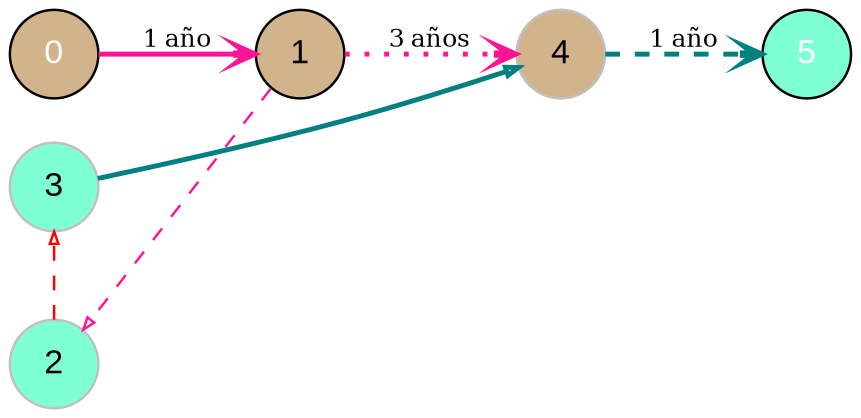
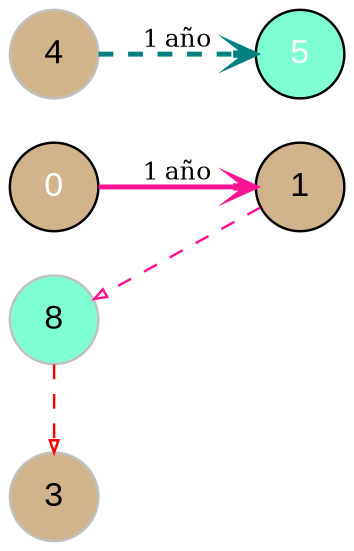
  digraph {
    rankdir=LR
    node [fillcolor=tan fontname=Arial shape=circle style=filled]
    edge [arrowhead=vee arrowsize=0.8 color=deeppink style=dashed]
    0 [fontcolor=white]
    1
-   2 [color=gray fillcolor=aquamarine fontcolor=black]
+   2 [color=gray fillcolor=aquamarine fontcolor=black label=8]
    4 [color=gray]
-   3 [color=gray fillcolor=aquamarine fontcolor=black]
+   3 [color=gray fontcolor=black]
    5 [fillcolor=aquamarine fontcolor=white]
    0 -> 1 [fontsize=10 label="1 año" penwidth=2.0 style=bold]
    1 -> 2 [arrowhead=empty arrowsize=0.5 constraint=false]
-   1 -> 4 [fontsize=10 label="3 años" penwidth=2.0 style=dotted]
    2 -> 3 [arrowhead=empty arrowsize=0.5 color=red constraint=false]
    4 -> 5 [color=teal fontsize=10 label="1 año" penwidth=2.0]
-   3 -> 4 [arrowhead=empty arrowsize=0.5 color=teal constraint=false style=bold]
  }
